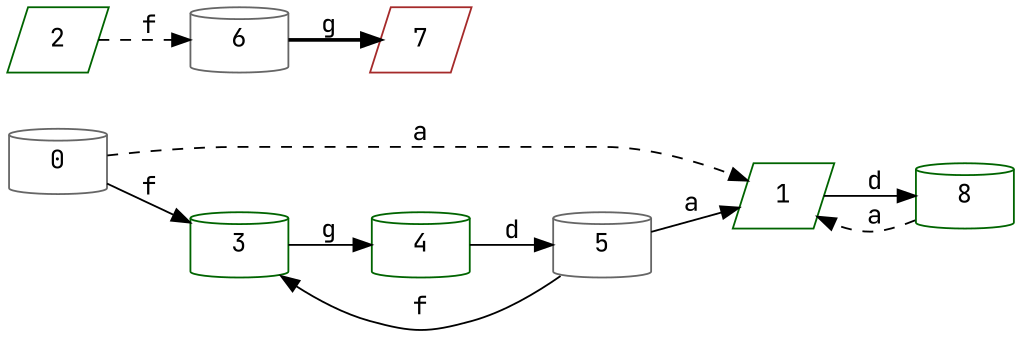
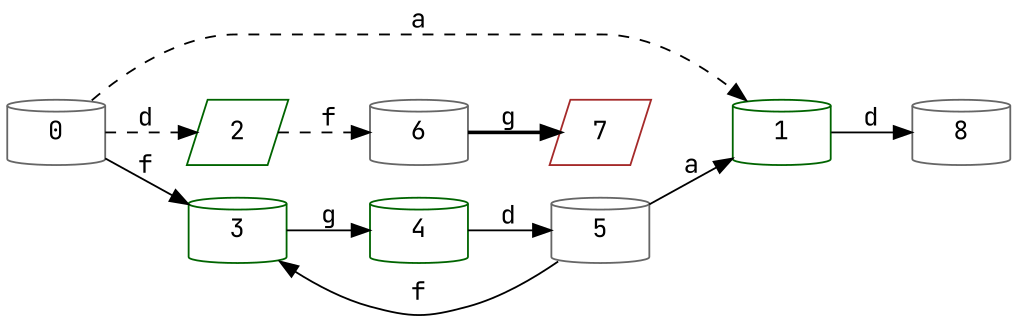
  digraph {
    fontname="JetBrains Mono"
    rankdir=LR
    node [color=darkgreen fontname="JetBrains Mono" shape=cylinder]
    edge [fontname="JetBrains Mono" style=solid]
    n1 [color=gray40 label=0]
-   1 [shape=parallelogram]
+   1
    2 [shape=parallelogram]
    3
-   n5 [label=8]
+   n5 [color=gray40 label=8]
    6 [color=gray40]
    4
    n8 [color=brown label=7 shape=parallelogram]
    n9 [color=gray40 label=5]
    n1 -> 1 [label=a style=dashed]
+   n1 -> 2 [label=d style=dashed]
    n1 -> 3 [label=f]
    1 -> n5 [label=d]
    2 -> 6 [label=f style=dashed]
    3 -> 4 [label=g]
-   n5 -> 1 [label=a style=dashed]
    6 -> n8 [label=g style=bold]
    4 -> n9 [label=d]
    n9 -> 1 [label=a]
    n9 -> 3 [label=f]
  }
